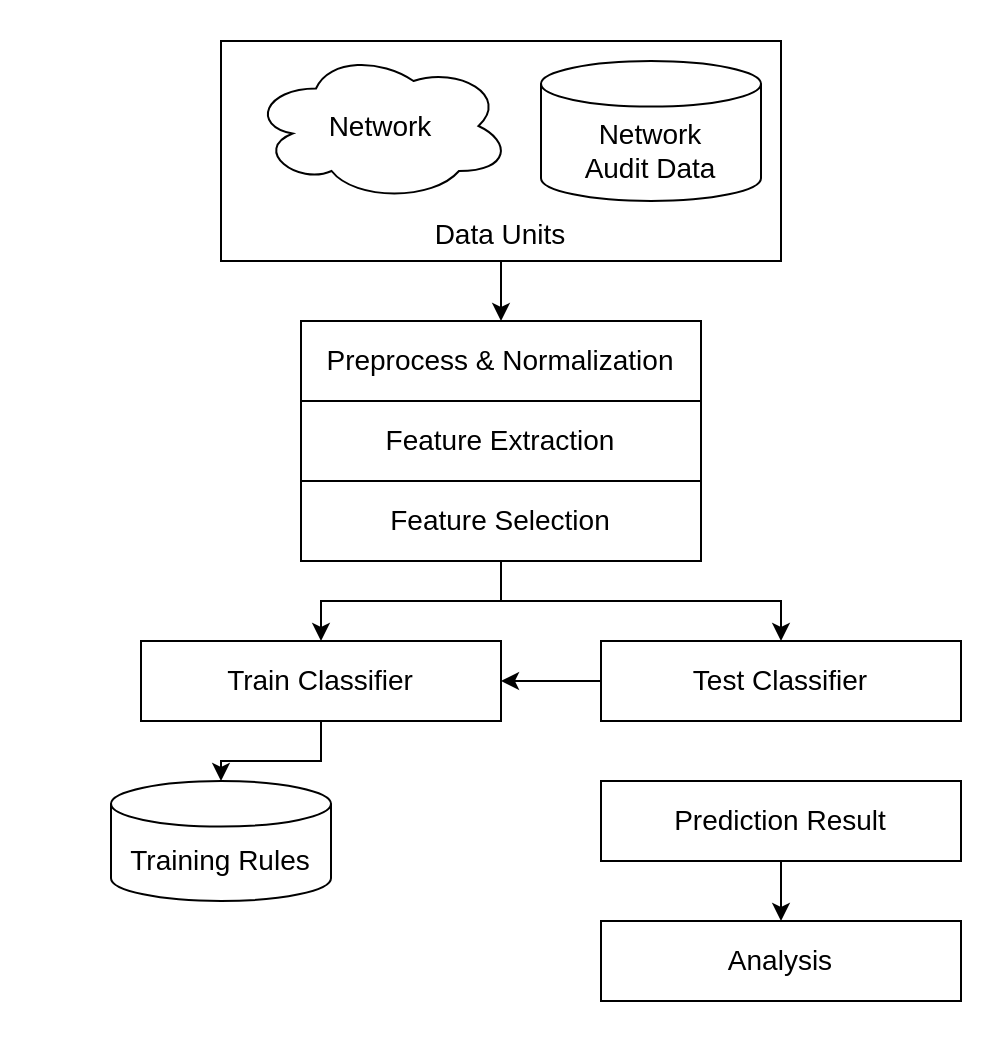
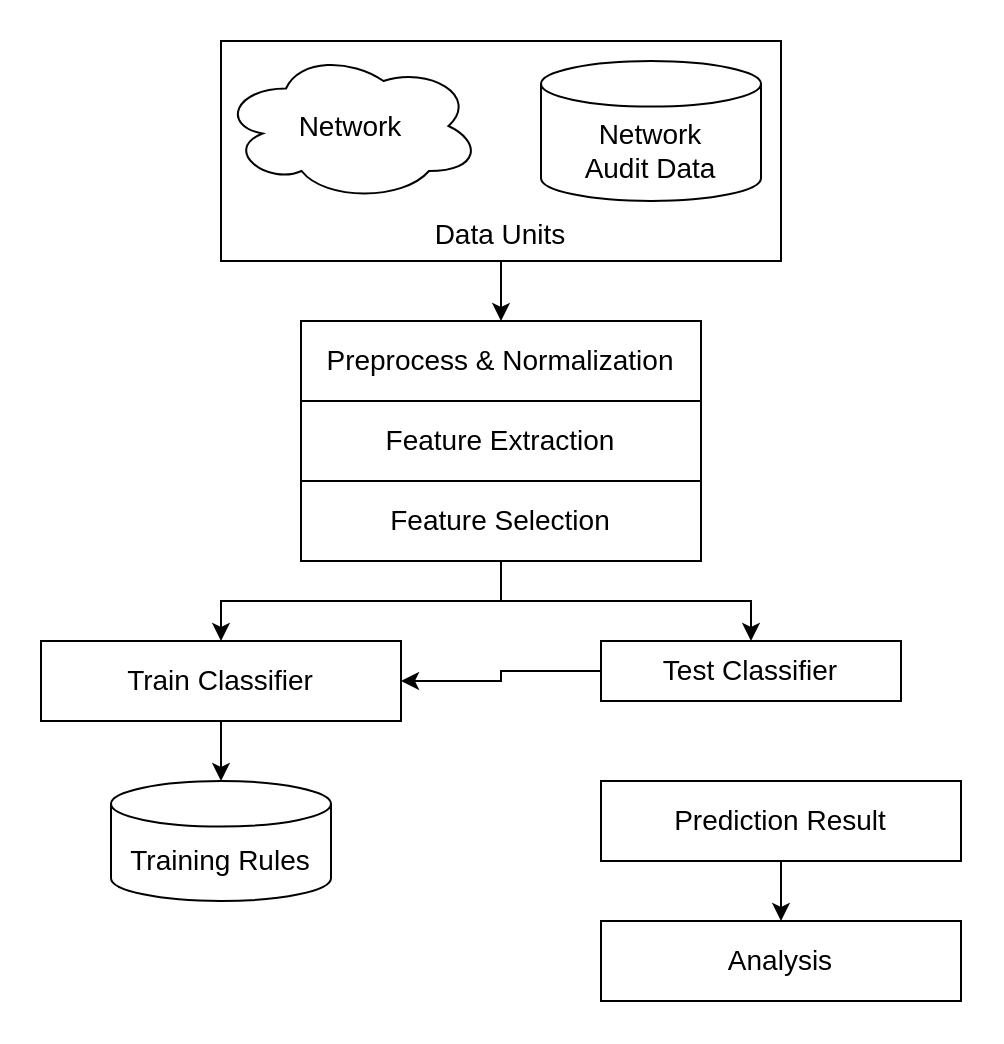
  <mxCell id="0" />
  <mxCell id="1" parent="0" />
  <mxCell id="2" style="edgeStyle=orthogonalEdgeStyle;rounded=0;orthogonalLoop=1;jettySize=auto;html=1;exitX=0.5;exitY=1;exitDx=0;exitDy=0;entryX=0.5;entryY=0;entryDx=0;entryDy=0;" edge="1" parent="1" source="3" target="7"><mxGeometry relative="1" as="geometry" /></mxCell>
  <mxCell id="3" value="" style="rounded=0;whiteSpace=wrap;html=1;" vertex="1" parent="1"><mxGeometry x="110" y="20" width="280" height="110" as="geometry" /></mxCell>
  <mxCell id="4" value="&lt;font style=&quot;font-size: 14px&quot;&gt;Data Units&lt;/font&gt;" style="text;html=1;strokeColor=none;fillColor=none;align=center;verticalAlign=middle;whiteSpace=wrap;rounded=0;" vertex="1" parent="1"><mxGeometry x="205" y="107" width="90" height="20" as="geometry" /></mxCell>
- <mxCell id="5" value="&lt;font style=&quot;font-size: 14px&quot;&gt;Network&lt;/font&gt;" style="ellipse;shape=cloud;whiteSpace=wrap;html=1;" vertex="1" parent="1"><mxGeometry x="125" y="25" width="130" height="75" as="geometry" /></mxCell>
+ <mxCell id="5" value="&lt;font style=&quot;font-size: 14px&quot;&gt;Network&lt;/font&gt;" style="ellipse;shape=cloud;whiteSpace=wrap;html=1;" vertex="1" parent="1"><mxGeometry x="110" y="25" width="130" height="75" as="geometry" /></mxCell>
  <mxCell id="6" value="&lt;font style=&quot;font-size: 14px&quot;&gt;Network&lt;br&gt;Audit Data&lt;/font&gt;" style="shape=cylinder3;whiteSpace=wrap;html=1;boundedLbl=1;backgroundOutline=1;size=11.4;" vertex="1" parent="1"><mxGeometry x="270" y="30" width="110" height="70" as="geometry" /></mxCell>
  <mxCell id="7" value="&lt;font style=&quot;font-size: 14px&quot;&gt;Preprocess &amp;amp; Normalization&lt;/font&gt;" style="rounded=0;whiteSpace=wrap;html=1;" vertex="1" parent="1"><mxGeometry x="150" y="160" width="200" height="40" as="geometry" /></mxCell>
  <mxCell id="8" value="&lt;font style=&quot;font-size: 14px&quot;&gt;Feature Extraction&lt;/font&gt;" style="rounded=0;whiteSpace=wrap;html=1;" vertex="1" parent="1"><mxGeometry x="150" y="200" width="200" height="40" as="geometry" /></mxCell>
  <mxCell id="9" value="" style="edgeStyle=orthogonalEdgeStyle;rounded=0;orthogonalLoop=1;jettySize=auto;html=1;" edge="1" parent="1" source="11" target="13"><mxGeometry relative="1" as="geometry" /></mxCell>
  <mxCell id="10" value="" style="edgeStyle=orthogonalEdgeStyle;rounded=0;orthogonalLoop=1;jettySize=auto;html=1;" edge="1" parent="1" source="11" target="15"><mxGeometry relative="1" as="geometry" /></mxCell>
  <mxCell id="11" value="&lt;font style=&quot;font-size: 14px&quot;&gt;Feature Selection&lt;/font&gt;" style="rounded=0;whiteSpace=wrap;html=1;" vertex="1" parent="1"><mxGeometry x="150" y="240" width="200" height="40" as="geometry" /></mxCell>
  <mxCell id="12" style="edgeStyle=orthogonalEdgeStyle;rounded=0;orthogonalLoop=1;jettySize=auto;html=1;exitX=0.5;exitY=1;exitDx=0;exitDy=0;entryX=0.5;entryY=0;entryDx=0;entryDy=0;entryPerimeter=0;" edge="1" parent="1" source="13" target="16"><mxGeometry relative="1" as="geometry" /></mxCell>
- <mxCell id="13" value="&lt;font style=&quot;font-size: 14px&quot;&gt;Train Classifier&lt;/font&gt;" style="rounded=0;whiteSpace=wrap;html=1;" vertex="1" parent="1"><mxGeometry x="70" y="320" width="180" height="40" as="geometry" /></mxCell>
+ <mxCell id="13" value="&lt;font style=&quot;font-size: 14px&quot;&gt;Train Classifier&lt;/font&gt;" style="rounded=0;whiteSpace=wrap;html=1;" vertex="1" parent="1"><mxGeometry x="20" y="320" width="180" height="40" as="geometry" /></mxCell>
  <mxCell id="14" value="" style="edgeStyle=orthogonalEdgeStyle;rounded=0;orthogonalLoop=1;jettySize=auto;html=1;" edge="1" parent="1" source="15" target="13"><mxGeometry relative="1" as="geometry" /></mxCell>
- <mxCell id="15" value="&lt;font style=&quot;font-size: 14px&quot;&gt;Test Classifier&lt;/font&gt;" style="rounded=0;whiteSpace=wrap;html=1;" vertex="1" parent="1"><mxGeometry x="300" y="320" width="180" height="40" as="geometry" /></mxCell>
+ <mxCell id="15" value="&lt;font style=&quot;font-size: 14px&quot;&gt;Test Classifier&lt;/font&gt;" style="rounded=0;whiteSpace=wrap;html=1;" vertex="1" parent="1"><mxGeometry x="300" y="320" width="150" height="30" as="geometry" /></mxCell>
  <mxCell id="16" value="&lt;span style=&quot;font-size: 14px&quot;&gt;Training Rules&lt;/span&gt;" style="shape=cylinder3;whiteSpace=wrap;html=1;boundedLbl=1;backgroundOutline=1;size=11.4;" vertex="1" parent="1"><mxGeometry x="55" y="390" width="110" height="60" as="geometry" /></mxCell>
  <mxCell id="17" value="" style="edgeStyle=orthogonalEdgeStyle;rounded=0;orthogonalLoop=1;jettySize=auto;html=1;" edge="1" parent="1" source="18" target="19"><mxGeometry relative="1" as="geometry" /></mxCell>
  <mxCell id="18" value="&lt;font style=&quot;font-size: 14px&quot;&gt;Prediction Result&lt;/font&gt;" style="rounded=0;whiteSpace=wrap;html=1;" vertex="1" parent="1"><mxGeometry x="300" y="390" width="180" height="40" as="geometry" /></mxCell>
  <mxCell id="19" value="&lt;font style=&quot;font-size: 14px&quot;&gt;Analysis&lt;/font&gt;" style="rounded=0;whiteSpace=wrap;html=1;" vertex="1" parent="1"><mxGeometry x="300" y="460" width="180" height="40" as="geometry" /></mxCell>
